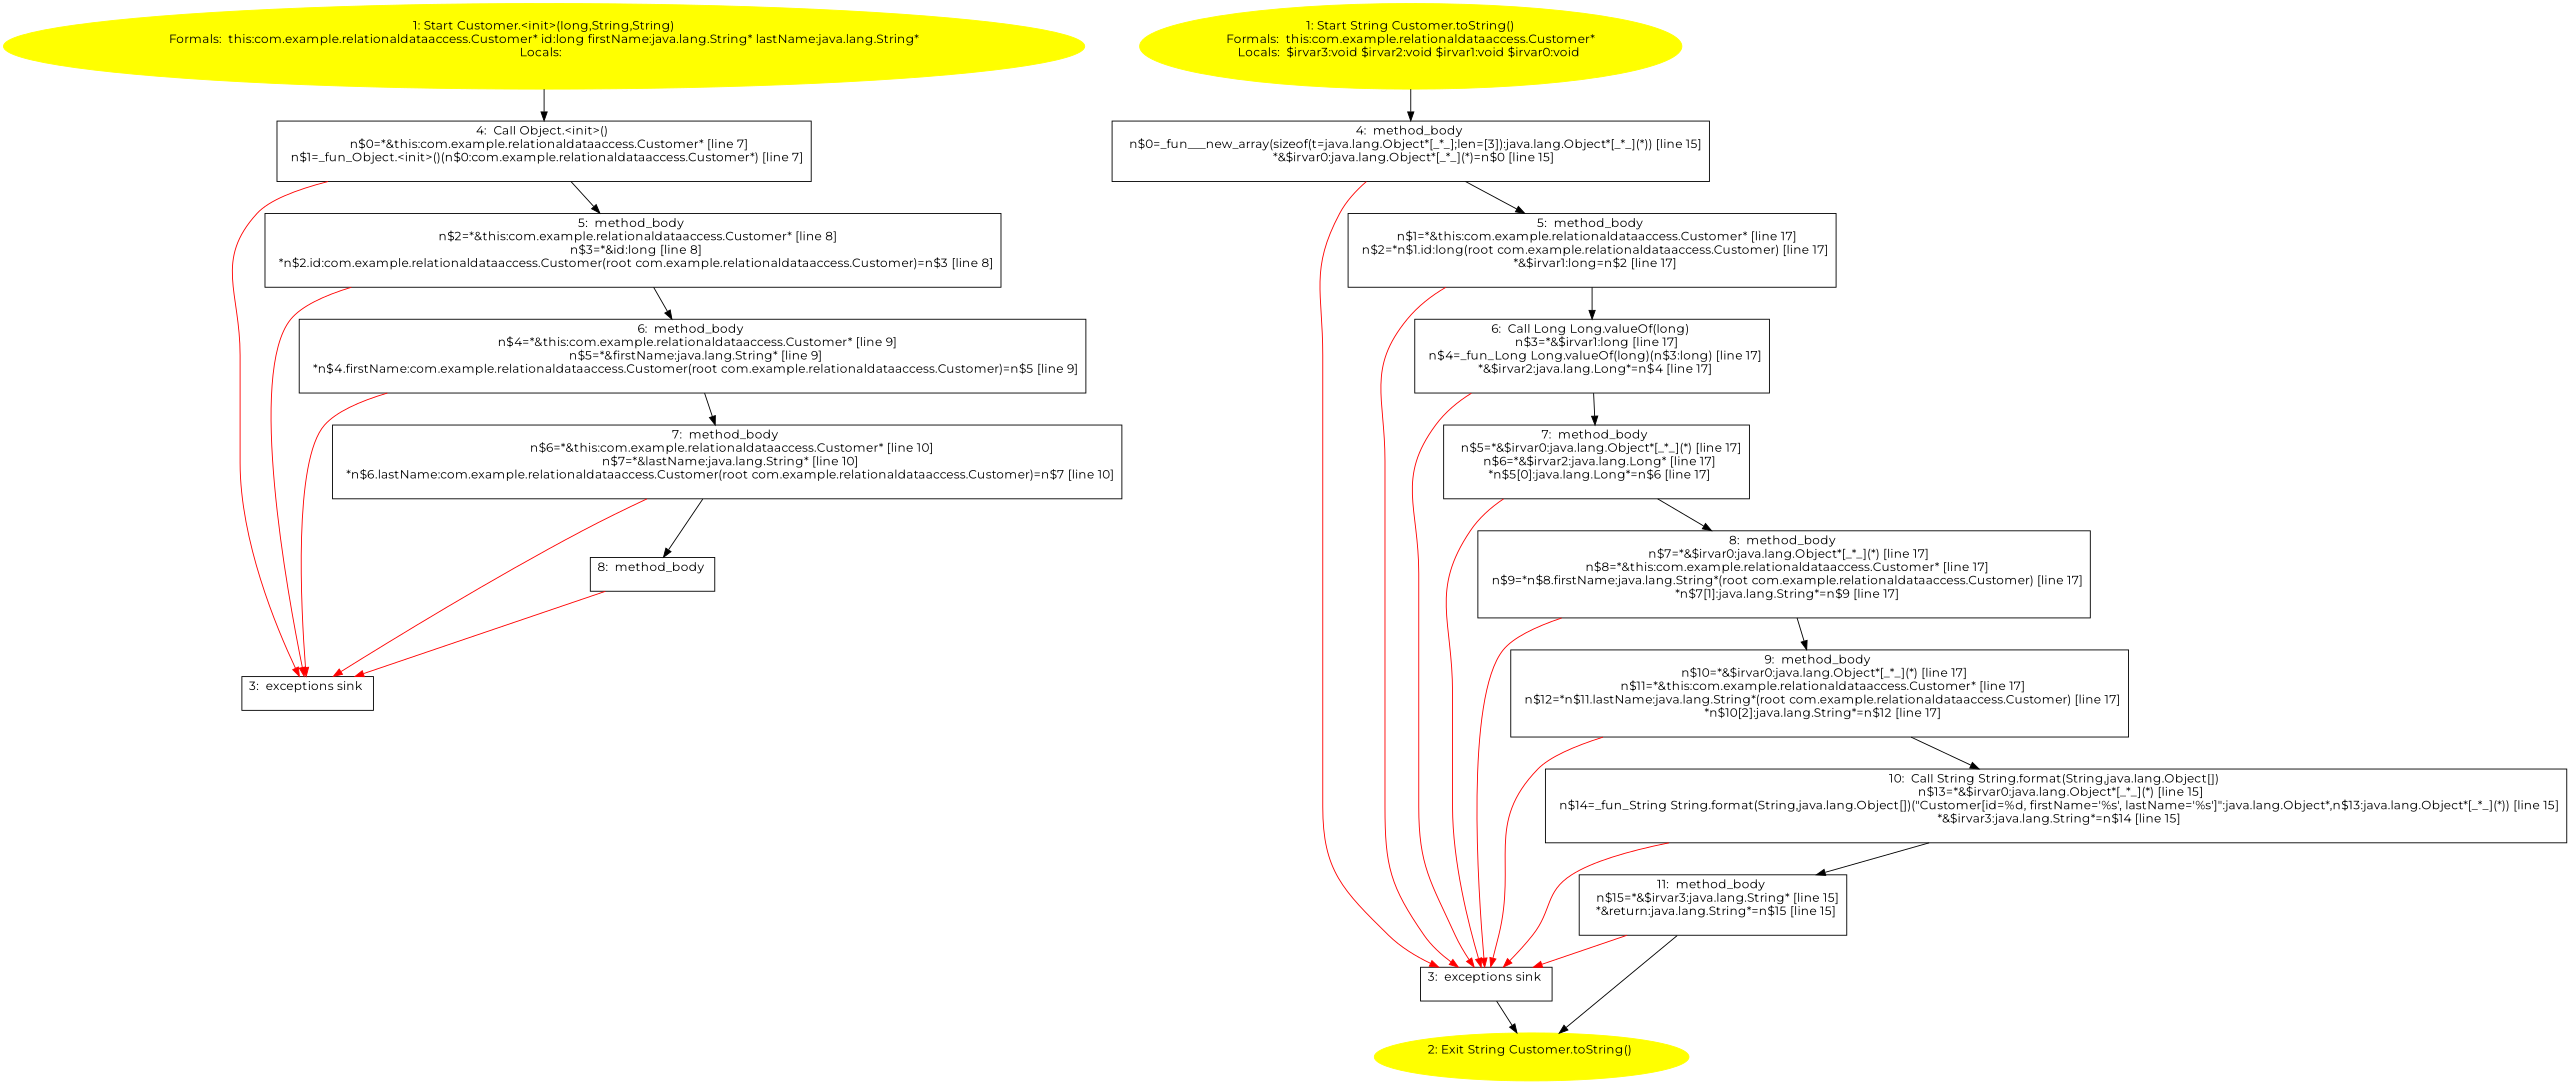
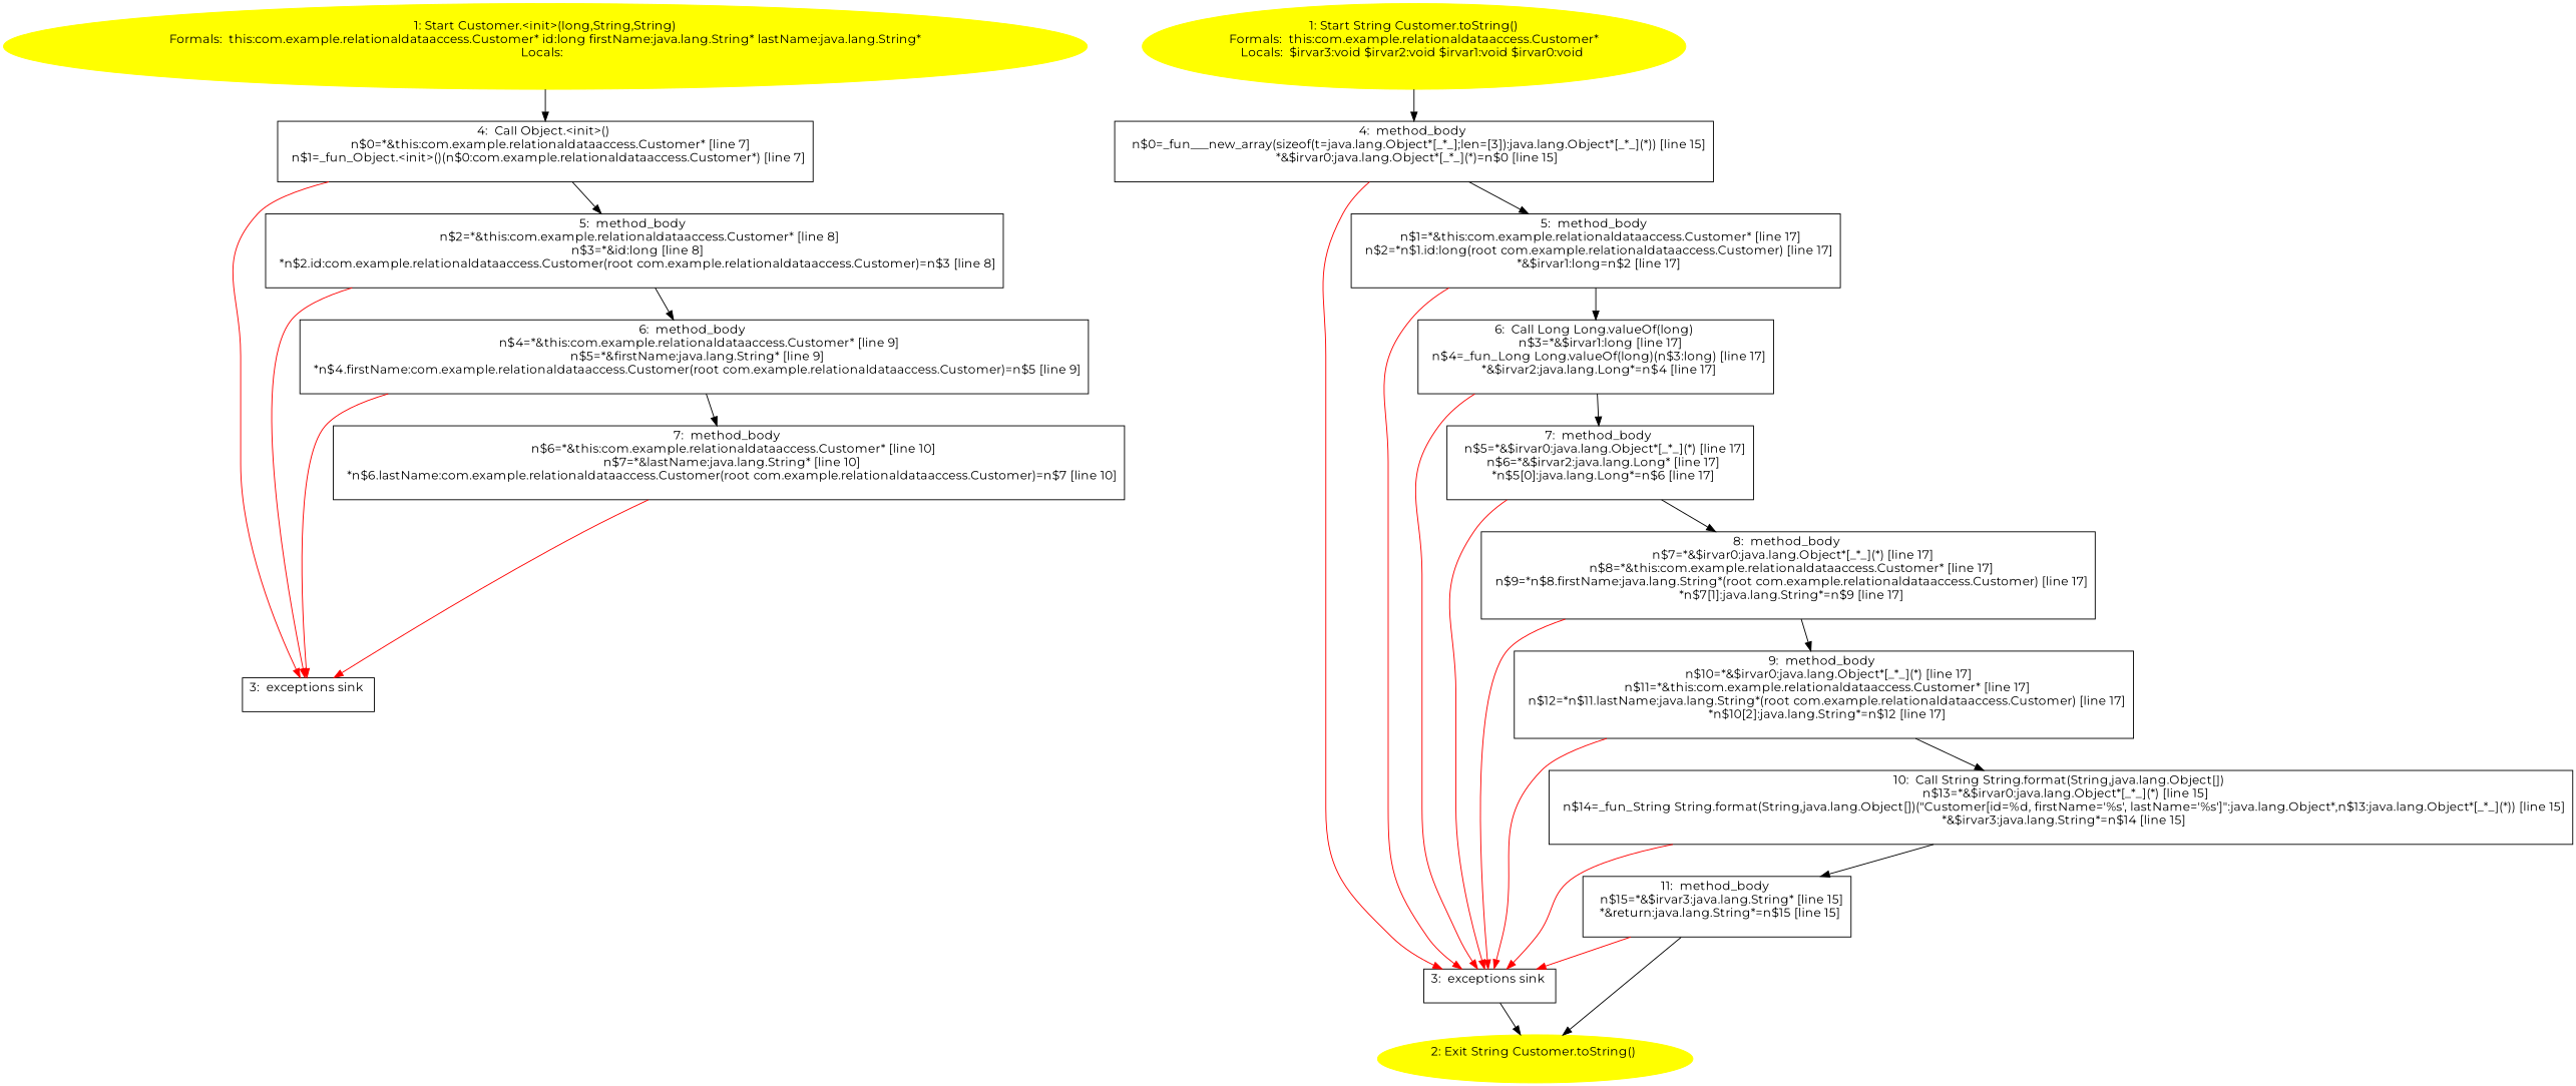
  digraph {
    fontname=Montserrat
    node [fontname=Montserrat shape=box]
    edge [fontname=Montserrat]
    n1 [color=yellow label="1: Start Customer.<init>(long,String,String)\nFormals:  this:com.example.relationaldataaccess.Customer* id:long firstName:java.lang.String* lastName:java.lang.String*\nLocals:  \n  " style=filled shape=""]
    n2 [label="4:  Call Object.<init>() \n   n$0=*&this:com.example.relationaldataaccess.Customer* [line 7]\n  n$1=_fun_Object.<init>()(n$0:com.example.relationaldataaccess.Customer*) [line 7]\n "]
    n3 [label="3:  exceptions sink \n  "]
    n4 [label="5:  method_body \n   n$2=*&this:com.example.relationaldataaccess.Customer* [line 8]\n  n$3=*&id:long [line 8]\n  *n$2.id:com.example.relationaldataaccess.Customer(root com.example.relationaldataaccess.Customer)=n$3 [line 8]\n "]
    n5 [label="6:  method_body \n   n$4=*&this:com.example.relationaldataaccess.Customer* [line 9]\n  n$5=*&firstName:java.lang.String* [line 9]\n  *n$4.firstName:com.example.relationaldataaccess.Customer(root com.example.relationaldataaccess.Customer)=n$5 [line 9]\n "]
    n6 [label="7:  method_body \n   n$6=*&this:com.example.relationaldataaccess.Customer* [line 10]\n  n$7=*&lastName:java.lang.String* [line 10]\n  *n$6.lastName:com.example.relationaldataaccess.Customer(root com.example.relationaldataaccess.Customer)=n$7 [line 10]\n "]
-   n7 [label="8:  method_body \n  "]
    n8 [color=yellow label="1: Start String Customer.toString()\nFormals:  this:com.example.relationaldataaccess.Customer*\nLocals:  $irvar3:void $irvar2:void $irvar1:void $irvar0:void \n  " style=filled shape=""]
    n9 [label="4:  method_body \n   n$0=_fun___new_array(sizeof(t=java.lang.Object*[_*_];len=[3]):java.lang.Object*[_*_](*)) [line 15]\n  *&$irvar0:java.lang.Object*[_*_](*)=n$0 [line 15]\n "]
    n10 [label="3:  exceptions sink \n  "]
    n11 [label="5:  method_body \n   n$1=*&this:com.example.relationaldataaccess.Customer* [line 17]\n  n$2=*n$1.id:long(root com.example.relationaldataaccess.Customer) [line 17]\n  *&$irvar1:long=n$2 [line 17]\n "]
    n12 [color=yellow label="2: Exit String Customer.toString() \n  " style=filled shape=""]
    n13 [label="6:  Call Long Long.valueOf(long) \n   n$3=*&$irvar1:long [line 17]\n  n$4=_fun_Long Long.valueOf(long)(n$3:long) [line 17]\n  *&$irvar2:java.lang.Long*=n$4 [line 17]\n "]
    n14 [label="7:  method_body \n   n$5=*&$irvar0:java.lang.Object*[_*_](*) [line 17]\n  n$6=*&$irvar2:java.lang.Long* [line 17]\n  *n$5[0]:java.lang.Long*=n$6 [line 17]\n "]
    n15 [label="8:  method_body \n   n$7=*&$irvar0:java.lang.Object*[_*_](*) [line 17]\n  n$8=*&this:com.example.relationaldataaccess.Customer* [line 17]\n  n$9=*n$8.firstName:java.lang.String*(root com.example.relationaldataaccess.Customer) [line 17]\n  *n$7[1]:java.lang.String*=n$9 [line 17]\n "]
    n16 [label="9:  method_body \n   n$10=*&$irvar0:java.lang.Object*[_*_](*) [line 17]\n  n$11=*&this:com.example.relationaldataaccess.Customer* [line 17]\n  n$12=*n$11.lastName:java.lang.String*(root com.example.relationaldataaccess.Customer) [line 17]\n  *n$10[2]:java.lang.String*=n$12 [line 17]\n "]
    n17 [label="10:  Call String String.format(String,java.lang.Object[]) \n   n$13=*&$irvar0:java.lang.Object*[_*_](*) [line 15]\n  n$14=_fun_String String.format(String,java.lang.Object[])(\"Customer[id=%d, firstName='%s', lastName='%s']\":java.lang.Object*,n$13:java.lang.Object*[_*_](*)) [line 15]\n  *&$irvar3:java.lang.String*=n$14 [line 15]\n "]
    n18 [label="11:  method_body \n   n$15=*&$irvar3:java.lang.String* [line 15]\n  *&return:java.lang.String*=n$15 [line 15]\n "]
    n1 -> n2
    n2 -> n3 [color=red]
    n2 -> n4
    n4 -> n3 [color=red]
    n4 -> n5
    n5 -> n3 [color=red]
    n5 -> n6
    n6 -> n3 [color=red]
-   n6 -> n7
-   n7 -> n3 [color=red]
    n8 -> n9
    n9 -> n10 [color=red]
    n9 -> n11
    n10 -> n12
    n11 -> n10 [color=red]
    n11 -> n13
    n13 -> n10 [color=red]
    n13 -> n14
    n14 -> n10 [color=red]
    n14 -> n15
    n15 -> n10 [color=red]
    n15 -> n16
    n16 -> n10 [color=red]
    n16 -> n17
    n17 -> n10 [color=red]
    n17 -> n18
    n18 -> n10 [color=red]
    n18 -> n12
  }
